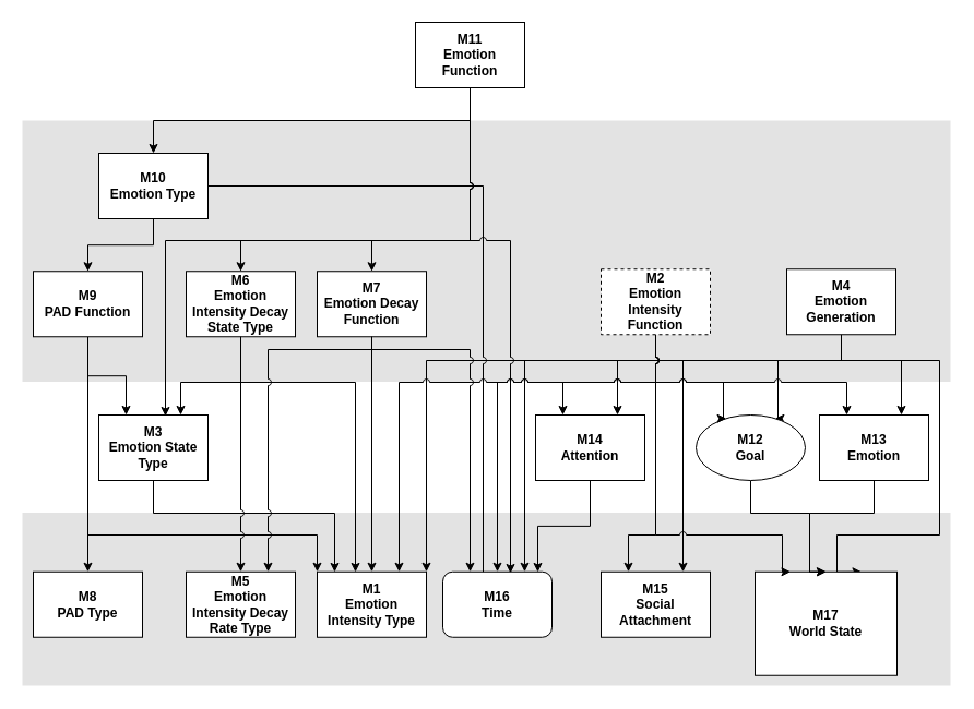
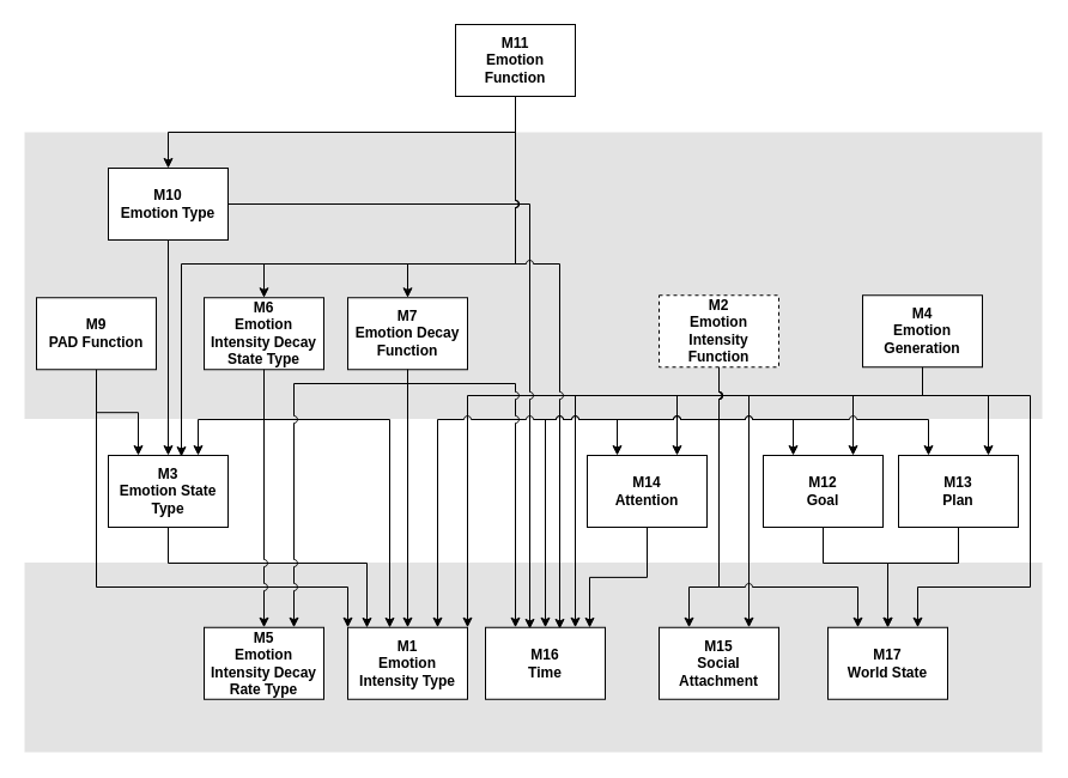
  <mxCell id="0" />
  <mxCell id="1" parent="0" />
  <mxCell id="2" value="" style="rounded=0;whiteSpace=wrap;html=1;strokeColor=none;fillColor=#E3E3E3;" parent="1" vertex="1"><mxGeometry y="469.5" width="850" height="158.5" as="geometry" x="20" /></mxCell>
  <mxCell id="3" value="" style="rounded=0;whiteSpace=wrap;html=1;strokeColor=none;fillColor=#E3E3E3;" parent="1" vertex="1"><mxGeometry y="110" width="850" height="239.5" as="geometry" x="20" /></mxCell>
  <mxCell id="4" value="M1 &lt;br&gt;Emotion Intensity Type" style="rounded=0;whiteSpace=wrap;html=1;fontStyle=1" parent="1" vertex="1"><mxGeometry x="290" y="523.75" width="100" height="60" as="geometry" /></mxCell>
  <mxCell id="5" value="" style="edgeStyle=orthogonalEdgeStyle;rounded=0;jumpStyle=arc;orthogonalLoop=1;jettySize=auto;html=1;entryX=0.16;entryY=0.004;entryDx=0;entryDy=0;exitX=0.5;exitY=1;exitDx=0;exitDy=0;entryPerimeter=0;" parent="1" source="6" target="4" edge="1"><mxGeometry relative="1" as="geometry"><Array as="points"><mxPoint x="140" y="470" /><mxPoint x="306" y="470" /></Array></mxGeometry></mxCell>
  <mxCell id="6" value="M3&lt;br&gt;Emotion State Type" style="rounded=0;whiteSpace=wrap;html=1;fontStyle=1" parent="1" vertex="1"><mxGeometry x="90" y="380" width="100" height="60" as="geometry" /></mxCell>
  <mxCell id="7" style="edgeStyle=orthogonalEdgeStyle;rounded=0;jumpStyle=arc;orthogonalLoop=1;jettySize=auto;html=1;exitX=0.5;exitY=1;exitDx=0;exitDy=0;entryX=1;entryY=0;entryDx=0;entryDy=0;" parent="1" source="14" target="4" edge="1"><mxGeometry relative="1" as="geometry"><Array as="points"><mxPoint x="770" y="330" /><mxPoint x="390" y="330" /></Array></mxGeometry></mxCell>
  <mxCell id="8" style="edgeStyle=orthogonalEdgeStyle;rounded=0;jumpStyle=arc;orthogonalLoop=1;jettySize=auto;html=1;exitX=0.5;exitY=1;exitDx=0;exitDy=0;entryX=0.75;entryY=0;entryDx=0;entryDy=0;" parent="1" source="14" target="34" edge="1"><mxGeometry relative="1" as="geometry"><Array as="points"><mxPoint x="770" y="330" /><mxPoint x="480" y="330" /></Array></mxGeometry></mxCell>
  <mxCell id="9" style="edgeStyle=orthogonalEdgeStyle;rounded=0;jumpStyle=arc;orthogonalLoop=1;jettySize=auto;html=1;exitX=0.5;exitY=1;exitDx=0;exitDy=0;entryX=0.75;entryY=0;entryDx=0;entryDy=0;" parent="1" source="14" target="41" edge="1"><mxGeometry relative="1" as="geometry"><Array as="points"><mxPoint x="770" y="330" /><mxPoint x="565" y="330" /></Array></mxGeometry></mxCell>
  <mxCell id="10" style="edgeStyle=orthogonalEdgeStyle;rounded=0;jumpStyle=arc;orthogonalLoop=1;jettySize=auto;html=1;exitX=0.5;exitY=1;exitDx=0;exitDy=0;entryX=0.75;entryY=0;entryDx=0;entryDy=0;" parent="1" source="14" target="39" edge="1"><mxGeometry relative="1" as="geometry"><Array as="points"><mxPoint x="770" y="330" /><mxPoint x="712" y="330" /></Array></mxGeometry></mxCell>
  <mxCell id="11" style="edgeStyle=orthogonalEdgeStyle;rounded=0;jumpStyle=arc;orthogonalLoop=1;jettySize=auto;html=1;exitX=0.5;exitY=1;exitDx=0;exitDy=0;entryX=0.75;entryY=0;entryDx=0;entryDy=0;" parent="1" source="14" target="37" edge="1"><mxGeometry relative="1" as="geometry"><Array as="points"><mxPoint x="770" y="330" /><mxPoint x="825" y="330" /></Array></mxGeometry></mxCell>
  <mxCell id="12" style="edgeStyle=orthogonalEdgeStyle;rounded=0;jumpStyle=arc;orthogonalLoop=1;jettySize=auto;html=1;exitX=0.5;exitY=1;exitDx=0;exitDy=0;entryX=0.75;entryY=0;entryDx=0;entryDy=0;" parent="1" source="14" target="43" edge="1"><mxGeometry relative="1" as="geometry"><Array as="points"><mxPoint x="770" y="330" /><mxPoint x="625" y="330" /></Array></mxGeometry></mxCell>
  <mxCell id="13" style="edgeStyle=orthogonalEdgeStyle;rounded=0;jumpStyle=arc;orthogonalLoop=1;jettySize=auto;html=1;exitX=0.5;exitY=1;exitDx=0;exitDy=0;entryX=0.75;entryY=0;entryDx=0;entryDy=0;" parent="1" source="14" target="35" edge="1"><mxGeometry relative="1" as="geometry"><Array as="points"><mxPoint x="770" y="330" /><mxPoint x="860" y="330" /><mxPoint x="860" y="490" /><mxPoint x="766" y="490" /></Array></mxGeometry></mxCell>
  <mxCell id="14" value="M4&lt;br&gt;Emotion Generation" style="rounded=0;whiteSpace=wrap;html=1;fontStyle=1" parent="1" vertex="1"><mxGeometry x="720" y="246.25" width="100" height="60" as="geometry" /></mxCell>
  <mxCell id="15" style="edgeStyle=orthogonalEdgeStyle;rounded=0;jumpStyle=arc;orthogonalLoop=1;jettySize=auto;html=1;exitX=0.5;exitY=1;exitDx=0;exitDy=0;entryX=0.75;entryY=0;entryDx=0;entryDy=0;" parent="1" source="17" target="6" edge="1"><mxGeometry relative="1" as="geometry"><Array as="points"><mxPoint x="220" y="350" /><mxPoint x="165" y="350" /></Array></mxGeometry></mxCell>
  <mxCell id="16" style="edgeStyle=orthogonalEdgeStyle;rounded=0;jumpStyle=arc;orthogonalLoop=1;jettySize=auto;html=1;exitX=0.5;exitY=1;exitDx=0;exitDy=0;entryX=0.35;entryY=0.004;entryDx=0;entryDy=0;entryPerimeter=0;" parent="1" source="17" target="4" edge="1"><mxGeometry relative="1" as="geometry"><Array as="points"><mxPoint x="220" y="350" /><mxPoint x="325" y="350" /></Array></mxGeometry></mxCell>
  <mxCell id="17" value="&lt;div&gt;M6&lt;/div&gt;Emotion Intensity Decay State Type" style="rounded=0;whiteSpace=wrap;html=1;fontStyle=1" parent="1" vertex="1"><mxGeometry x="170" y="248.25" width="100" height="60" as="geometry" /></mxCell>
  <mxCell id="18" style="edgeStyle=orthogonalEdgeStyle;rounded=0;jumpStyle=arc;orthogonalLoop=1;jettySize=auto;html=1;exitX=0.5;exitY=1;exitDx=0;exitDy=0;entryX=0.5;entryY=0;entryDx=0;entryDy=0;" parent="1" source="19" target="4" edge="1"><mxGeometry relative="1" as="geometry"><mxPoint x="330" y="303" as="sourcePoint" /><mxPoint x="330" y="523.03" as="targetPoint" /></mxGeometry></mxCell>
  <mxCell id="19" value="M7&lt;br&gt;Emotion Decay Function" style="rounded=0;whiteSpace=wrap;html=1;fontStyle=1" parent="1" vertex="1"><mxGeometry x="290" y="248.25" width="100" height="60" as="geometry" /></mxCell>
- <mxCell id="20" value="M8&lt;br&gt;PAD Type" style="rounded=0;whiteSpace=wrap;html=1;fontStyle=1" parent="1" vertex="1"><mxGeometry x="30" y="523.75" width="100" height="60" as="geometry" /></mxCell>
- <mxCell id="21" style="edgeStyle=orthogonalEdgeStyle;rounded=0;jumpStyle=arc;orthogonalLoop=1;jettySize=auto;html=1;exitX=0.5;exitY=1;exitDx=0;exitDy=0;entryX=0.5;entryY=0;entryDx=0;entryDy=0;" parent="1" source="24" target="20" edge="1"><mxGeometry relative="1" as="geometry" /></mxCell>
  <mxCell id="22" style="edgeStyle=orthogonalEdgeStyle;rounded=0;sketch=0;jumpStyle=arc;orthogonalLoop=1;jettySize=auto;html=1;exitX=0.5;exitY=1;exitDx=0;exitDy=0;entryX=0;entryY=0;entryDx=0;entryDy=0;shadow=0;" parent="1" source="24" target="4" edge="1"><mxGeometry relative="1" as="geometry"><Array as="points"><mxPoint x="80" y="490" /><mxPoint x="290" y="490" /></Array></mxGeometry></mxCell>
  <mxCell id="23" style="edgeStyle=orthogonalEdgeStyle;rounded=0;sketch=0;jumpStyle=arc;orthogonalLoop=1;jettySize=auto;html=1;exitX=0.5;exitY=1;exitDx=0;exitDy=0;entryX=0.25;entryY=0;entryDx=0;entryDy=0;shadow=0;" parent="1" source="24" target="6" edge="1"><mxGeometry relative="1" as="geometry" /></mxCell>
  <mxCell id="24" value="M9&lt;br&gt;PAD Function" style="rounded=0;whiteSpace=wrap;html=1;fontStyle=1" parent="1" vertex="1"><mxGeometry x="30" y="248.25" width="100" height="60" as="geometry" /></mxCell>
- <mxCell id="25" style="edgeStyle=orthogonalEdgeStyle;rounded=0;sketch=0;jumpStyle=arc;orthogonalLoop=1;jettySize=auto;html=1;exitX=0.5;exitY=1;exitDx=0;exitDy=0;shadow=0;" parent="1" source="27" target="24" edge="1"><mxGeometry relative="1" as="geometry" /></mxCell>
- <mxCell id="26" style="edgeStyle=orthogonalEdgeStyle;rounded=0;sketch=0;jumpStyle=arc;orthogonalLoop=1;jettySize=auto;html=1;exitX=1;exitY=0.5;exitDx=0;exitDy=0;entryX=0.37;entryY=0.021;entryDx=0;entryDy=0;entryPerimeter=0;shadow=0;endArrow=none;" parent="1" source="27" target="34" edge="1"><mxGeometry relative="1" as="geometry" /></mxCell>
+ <mxCell id="25" style="edgeStyle=orthogonalEdgeStyle;rounded=0;sketch=0;jumpStyle=arc;orthogonalLoop=1;jettySize=auto;html=1;exitX=0.5;exitY=1;exitDx=0;exitDy=0;entryX=0.5;entryY=0;entryDx=0;entryDy=0;shadow=0;" parent="1" source="27" target="6" edge="1"><mxGeometry relative="1" as="geometry" /></mxCell>
+ <mxCell id="26" style="edgeStyle=orthogonalEdgeStyle;rounded=0;sketch=0;jumpStyle=arc;orthogonalLoop=1;jettySize=auto;html=1;exitX=1;exitY=0.5;exitDx=0;exitDy=0;entryX=0.37;entryY=0.021;entryDx=0;entryDy=0;entryPerimeter=0;shadow=0;" parent="1" source="27" target="34" edge="1"><mxGeometry relative="1" as="geometry" /></mxCell>
  <mxCell id="27" value="M10&lt;br&gt;Emotion Type" style="rounded=0;whiteSpace=wrap;html=1;fontStyle=1" parent="1" vertex="1"><mxGeometry x="90" y="140" width="100" height="60" as="geometry" /></mxCell>
  <mxCell id="28" style="edgeStyle=orthogonalEdgeStyle;rounded=0;sketch=0;jumpStyle=arc;orthogonalLoop=1;jettySize=auto;html=1;exitX=0.5;exitY=1;exitDx=0;exitDy=0;entryX=0.5;entryY=0;entryDx=0;entryDy=0;shadow=0;" parent="1" source="33" target="27" edge="1"><mxGeometry relative="1" as="geometry" /></mxCell>
  <mxCell id="29" style="edgeStyle=orthogonalEdgeStyle;rounded=0;sketch=0;jumpStyle=arc;orthogonalLoop=1;jettySize=auto;html=1;exitX=0.5;exitY=1;exitDx=0;exitDy=0;entryX=0.5;entryY=0;entryDx=0;entryDy=0;shadow=0;" parent="1" source="33" target="17" edge="1"><mxGeometry relative="1" as="geometry"><Array as="points"><mxPoint x="430" y="220" /><mxPoint x="220" y="220" /></Array></mxGeometry></mxCell>
  <mxCell id="30" style="edgeStyle=orthogonalEdgeStyle;rounded=0;sketch=0;jumpStyle=arc;orthogonalLoop=1;jettySize=auto;html=1;exitX=0.5;exitY=1;exitDx=0;exitDy=0;entryX=0.5;entryY=0;entryDx=0;entryDy=0;shadow=0;" parent="1" source="33" target="19" edge="1"><mxGeometry relative="1" as="geometry"><Array as="points"><mxPoint x="430" y="220" /><mxPoint x="340" y="220" /></Array></mxGeometry></mxCell>
  <mxCell id="31" style="edgeStyle=orthogonalEdgeStyle;rounded=0;sketch=0;jumpStyle=arc;orthogonalLoop=1;jettySize=auto;html=1;exitX=0.5;exitY=1;exitDx=0;exitDy=0;entryX=0.61;entryY=0.017;entryDx=0;entryDy=0;entryPerimeter=0;shadow=0;" parent="1" source="33" target="6" edge="1"><mxGeometry relative="1" as="geometry"><Array as="points"><mxPoint x="430" y="220" /><mxPoint x="151" y="220" /></Array></mxGeometry></mxCell>
  <mxCell id="32" style="edgeStyle=orthogonalEdgeStyle;rounded=0;sketch=0;jumpStyle=arc;orthogonalLoop=1;jettySize=auto;html=1;exitX=0.5;exitY=1;exitDx=0;exitDy=0;entryX=0.62;entryY=0.021;entryDx=0;entryDy=0;entryPerimeter=0;shadow=0;" parent="1" source="33" target="34" edge="1"><mxGeometry relative="1" as="geometry"><Array as="points"><mxPoint x="430" y="220" /><mxPoint x="467" y="220" /></Array></mxGeometry></mxCell>
  <mxCell id="33" value="M11&lt;br&gt;Emotion Function" style="rounded=0;whiteSpace=wrap;html=1;fontStyle=1" parent="1" vertex="1"><mxGeometry x="380" y="20" width="100" height="60" as="geometry" /></mxCell>
- <mxCell id="34" value="M16&lt;br&gt;Time" style="whiteSpace=wrap;html=1;fontStyle=1;rounded=1;" parent="1" vertex="1"><mxGeometry x="405" y="523.75" width="100" height="60" as="geometry" /></mxCell>
- <mxCell id="35" value="M17&lt;br&gt;World State" style="rounded=0;whiteSpace=wrap;html=1;fontStyle=1" parent="1" vertex="1"><mxGeometry x="691" y="523.75" width="130" height="95" as="geometry" /></mxCell>
+ <mxCell id="34" value="M16&lt;br&gt;Time" style="rounded=0;whiteSpace=wrap;html=1;fontStyle=1" parent="1" vertex="1"><mxGeometry x="405" y="523.75" width="100" height="60" as="geometry" /></mxCell>
+ <mxCell id="35" value="M17&lt;br&gt;World State" style="rounded=0;whiteSpace=wrap;html=1;fontStyle=1" parent="1" vertex="1"><mxGeometry x="691" y="523.75" width="100" height="60" as="geometry" /></mxCell>
  <mxCell id="36" style="edgeStyle=orthogonalEdgeStyle;rounded=0;orthogonalLoop=1;jettySize=auto;html=1;exitX=0.5;exitY=1;exitDx=0;exitDy=0;entryX=0.5;entryY=0;entryDx=0;entryDy=0;" parent="1" source="37" target="35" edge="1"><mxGeometry relative="1" as="geometry"><mxPoint x="777" y="453" as="sourcePoint" /><mxPoint x="731" y="533" as="targetPoint" /><Array as="points"><mxPoint x="800" y="470" /><mxPoint x="741" y="470" /></Array></mxGeometry></mxCell>
- <mxCell id="37" value="M13&lt;br&gt;Emotion" style="rounded=0;whiteSpace=wrap;html=1;fontStyle=1" parent="1" vertex="1"><mxGeometry x="750" y="380" width="100" height="60" as="geometry" /></mxCell>
+ <mxCell id="37" value="M13&lt;br&gt;Plan" style="rounded=0;whiteSpace=wrap;html=1;fontStyle=1" parent="1" vertex="1"><mxGeometry x="750" y="380" width="100" height="60" as="geometry" /></mxCell>
  <mxCell id="38" style="edgeStyle=orthogonalEdgeStyle;rounded=0;orthogonalLoop=1;jettySize=auto;html=1;exitX=0.5;exitY=1;exitDx=0;exitDy=0;entryX=0.5;entryY=0;entryDx=0;entryDy=0;" parent="1" source="39" target="35" edge="1"><mxGeometry relative="1" as="geometry"><mxPoint x="687" y="453" as="sourcePoint" /><mxPoint x="741" y="523" as="targetPoint" /><Array as="points"><mxPoint x="687" y="470" /><mxPoint x="741" y="470" /></Array></mxGeometry></mxCell>
- <mxCell id="39" value="M12&lt;br&gt;Goal" style="ellipse;whiteSpace=wrap;html=1;fontStyle=1;" parent="1" vertex="1"><mxGeometry x="637" y="380" width="100" height="60" as="geometry" /></mxCell>
+ <mxCell id="39" value="M12&lt;br&gt;Goal" style="rounded=0;whiteSpace=wrap;html=1;fontStyle=1" parent="1" vertex="1"><mxGeometry x="637" y="380" width="100" height="60" as="geometry" /></mxCell>
  <mxCell id="40" style="edgeStyle=orthogonalEdgeStyle;rounded=0;orthogonalLoop=1;jettySize=auto;html=1;exitX=0.5;exitY=1;exitDx=0;exitDy=0;entryX=0.87;entryY=0.004;entryDx=0;entryDy=0;entryPerimeter=0;" edge="1" parent="1" source="41" target="34"><mxGeometry relative="1" as="geometry" /></mxCell>
  <mxCell id="41" value="M14&lt;br&gt;Attention" style="rounded=0;whiteSpace=wrap;html=1;fontStyle=1" parent="1" vertex="1"><mxGeometry x="490" y="380" width="100" height="60" as="geometry" /></mxCell>
  <mxCell id="42" style="edgeStyle=orthogonalEdgeStyle;rounded=0;jumpStyle=arc;orthogonalLoop=1;jettySize=auto;html=1;exitX=0.5;exitY=1;exitDx=0;exitDy=0;entryX=0.75;entryY=0;entryDx=0;entryDy=0;" parent="1" source="50" target="4" edge="1"><mxGeometry relative="1" as="geometry"><Array as="points"><mxPoint x="600" y="350" /><mxPoint x="365" y="350" /></Array></mxGeometry></mxCell>
  <mxCell id="43" value="M15&lt;br&gt;Social Attachment" style="rounded=0;whiteSpace=wrap;html=1;fontStyle=1" parent="1" vertex="1"><mxGeometry x="550" y="523.75" width="100" height="60" as="geometry" /></mxCell>
  <mxCell id="44" style="edgeStyle=orthogonalEdgeStyle;rounded=0;jumpStyle=arc;orthogonalLoop=1;jettySize=auto;html=1;exitX=0.5;exitY=1;exitDx=0;exitDy=0;entryX=0.25;entryY=0;entryDx=0;entryDy=0;" parent="1" source="50" target="41" edge="1"><mxGeometry relative="1" as="geometry"><Array as="points"><mxPoint x="600" y="350" /><mxPoint x="515" y="350" /></Array></mxGeometry></mxCell>
  <mxCell id="45" style="edgeStyle=orthogonalEdgeStyle;rounded=0;jumpStyle=arc;orthogonalLoop=1;jettySize=auto;html=1;exitX=0.5;exitY=1;exitDx=0;exitDy=0;entryX=0.5;entryY=0;entryDx=0;entryDy=0;" parent="1" source="50" target="34" edge="1"><mxGeometry relative="1" as="geometry"><Array as="points"><mxPoint x="600" y="350" /><mxPoint x="455" y="350" /></Array></mxGeometry></mxCell>
  <mxCell id="46" style="edgeStyle=orthogonalEdgeStyle;rounded=0;jumpStyle=arc;orthogonalLoop=1;jettySize=auto;html=1;exitX=0.5;exitY=1;exitDx=0;exitDy=0;entryX=0.25;entryY=0;entryDx=0;entryDy=0;" parent="1" source="50" target="43" edge="1"><mxGeometry relative="1" as="geometry"><Array as="points"><mxPoint x="600" y="490" /><mxPoint x="575" y="490" /></Array></mxGeometry></mxCell>
  <mxCell id="47" style="edgeStyle=orthogonalEdgeStyle;rounded=0;jumpStyle=arc;orthogonalLoop=1;jettySize=auto;html=1;exitX=0.5;exitY=1;exitDx=0;exitDy=0;entryX=0.25;entryY=0;entryDx=0;entryDy=0;" parent="1" source="50" target="39" edge="1"><mxGeometry relative="1" as="geometry"><Array as="points"><mxPoint x="600" y="350" /><mxPoint x="662" y="350" /></Array></mxGeometry></mxCell>
  <mxCell id="48" style="edgeStyle=orthogonalEdgeStyle;rounded=0;jumpStyle=arc;orthogonalLoop=1;jettySize=auto;html=1;exitX=0.5;exitY=1;exitDx=0;exitDy=0;entryX=0.25;entryY=0;entryDx=0;entryDy=0;" parent="1" source="50" target="37" edge="1"><mxGeometry relative="1" as="geometry"><Array as="points"><mxPoint x="600" y="350" /><mxPoint x="775" y="350" /></Array></mxGeometry></mxCell>
  <mxCell id="49" style="edgeStyle=orthogonalEdgeStyle;rounded=0;jumpStyle=arc;orthogonalLoop=1;jettySize=auto;html=1;exitX=0.5;exitY=1;exitDx=0;exitDy=0;entryX=0.25;entryY=0;entryDx=0;entryDy=0;" parent="1" source="50" target="35" edge="1"><mxGeometry relative="1" as="geometry"><Array as="points"><mxPoint x="600" y="490" /><mxPoint x="716" y="490" /></Array></mxGeometry></mxCell>
  <mxCell id="50" value="M2 &lt;br&gt;Emotion Intensity Function" style="rounded=0;whiteSpace=wrap;html=1;fontStyle=1;dashed=1;" parent="1" vertex="1"><mxGeometry x="550" y="246.25" width="100" height="60" as="geometry" /></mxCell>
  <mxCell id="51" value="&lt;div&gt;M5&lt;/div&gt;Emotion Intensity Decay Rate Type" style="rounded=0;whiteSpace=wrap;html=1;fontStyle=1" parent="1" vertex="1"><mxGeometry x="170" y="523.75" width="100" height="60" as="geometry" /></mxCell>
  <mxCell id="52" style="edgeStyle=orthogonalEdgeStyle;rounded=0;jumpStyle=arc;orthogonalLoop=1;jettySize=auto;html=1;exitX=0.5;exitY=1;exitDx=0;exitDy=0;entryX=0.25;entryY=0;entryDx=0;entryDy=0;sketch=0;shadow=0;" parent="1" source="19" target="34" edge="1"><mxGeometry relative="1" as="geometry"><Array as="points"><mxPoint x="340" y="320" /><mxPoint x="430" y="320" /></Array></mxGeometry></mxCell>
  <mxCell id="53" style="edgeStyle=orthogonalEdgeStyle;rounded=0;jumpStyle=arc;orthogonalLoop=1;jettySize=auto;html=1;exitX=0.5;exitY=1;exitDx=0;exitDy=0;entryX=0.5;entryY=0;entryDx=0;entryDy=0;" parent="1" source="17" target="51" edge="1"><mxGeometry relative="1" as="geometry" /></mxCell>
  <mxCell id="54" style="edgeStyle=orthogonalEdgeStyle;rounded=0;jumpStyle=arc;orthogonalLoop=1;jettySize=auto;html=1;exitX=0.5;exitY=1;exitDx=0;exitDy=0;entryX=0.75;entryY=0;entryDx=0;entryDy=0;" parent="1" source="19" target="51" edge="1"><mxGeometry relative="1" as="geometry"><Array as="points"><mxPoint x="340" y="320" /><mxPoint x="245" y="320" /></Array></mxGeometry></mxCell>
